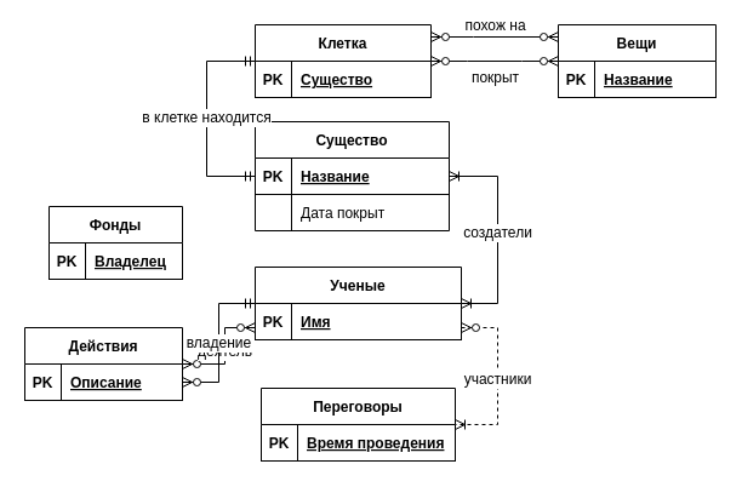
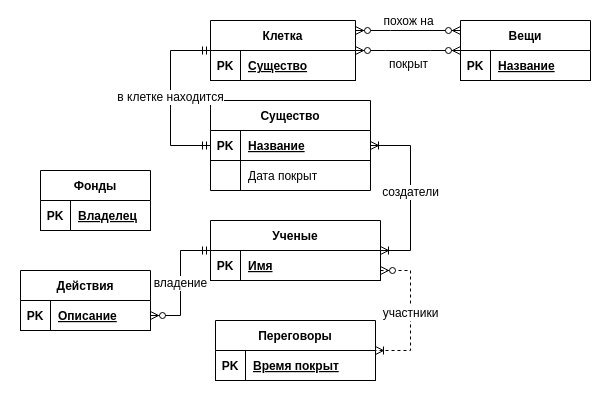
  <mxCell id="0" />
  <mxCell id="1" parent="0" />
  <mxCell id="2" value="Ученые" style="shape=table;startSize=30;container=1;collapsible=1;childLayout=tableLayout;fixedRows=1;rowLines=0;fontStyle=1;align=center;resizeLast=1;" parent="1" vertex="1"><mxGeometry x="210" y="220" width="170" height="60" as="geometry" /></mxCell>
  <mxCell id="3" value="" style="shape=tableRow;horizontal=0;startSize=0;swimlaneHead=0;swimlaneBody=0;fillColor=none;collapsible=0;dropTarget=0;points=[[0,0.5],[1,0.5]];portConstraint=eastwest;strokeColor=inherit;top=0;left=0;right=0;bottom=1;" parent="2" vertex="1"><mxGeometry y="30" width="170" height="30" as="geometry" /></mxCell>
  <mxCell id="4" value="PK" style="shape=partialRectangle;overflow=hidden;connectable=0;fillColor=none;strokeColor=inherit;top=0;left=0;bottom=0;right=0;fontStyle=1;" parent="3" vertex="1"><mxGeometry width="30" height="30" as="geometry"><mxRectangle width="30" height="30" as="alternateBounds" /></mxGeometry></mxCell>
  <mxCell id="5" value="Имя" style="shape=partialRectangle;overflow=hidden;connectable=0;fillColor=none;align=left;strokeColor=inherit;top=0;left=0;bottom=0;right=0;spacingLeft=6;fontStyle=5;" parent="3" vertex="1"><mxGeometry x="30" width="140" height="30" as="geometry"><mxRectangle width="140" height="30" as="alternateBounds" /></mxGeometry></mxCell>
  <mxCell id="6" value="Существо" style="shape=table;startSize=30;container=1;collapsible=1;childLayout=tableLayout;fixedRows=1;rowLines=0;fontStyle=1;align=center;resizeLast=1;" parent="1" vertex="1"><mxGeometry x="210" y="100" width="160" height="90" as="geometry" /></mxCell>
  <mxCell id="7" value="" style="shape=tableRow;horizontal=0;startSize=0;swimlaneHead=0;swimlaneBody=0;fillColor=none;collapsible=0;dropTarget=0;points=[[0,0.5],[1,0.5]];portConstraint=eastwest;strokeColor=inherit;top=0;left=0;right=0;bottom=1;" parent="6" vertex="1"><mxGeometry y="30" width="160" height="30" as="geometry" /></mxCell>
  <mxCell id="8" value="PK" style="shape=partialRectangle;overflow=hidden;connectable=0;fillColor=none;strokeColor=inherit;top=0;left=0;bottom=0;right=0;fontStyle=1;" parent="7" vertex="1"><mxGeometry width="30" height="30" as="geometry"><mxRectangle width="30" height="30" as="alternateBounds" /></mxGeometry></mxCell>
  <mxCell id="9" value="Название" style="shape=partialRectangle;overflow=hidden;connectable=0;fillColor=none;align=left;strokeColor=inherit;top=0;left=0;bottom=0;right=0;spacingLeft=6;fontStyle=5;" parent="7" vertex="1"><mxGeometry x="30" width="130" height="30" as="geometry"><mxRectangle width="130" height="30" as="alternateBounds" /></mxGeometry></mxCell>
  <mxCell id="10" value="" style="shape=tableRow;horizontal=0;startSize=0;swimlaneHead=0;swimlaneBody=0;fillColor=none;collapsible=0;dropTarget=0;points=[[0,0.5],[1,0.5]];portConstraint=eastwest;strokeColor=inherit;top=0;left=0;right=0;bottom=0;" parent="6" vertex="1"><mxGeometry y="60" width="160" height="30" as="geometry" /></mxCell>
  <mxCell id="11" value="" style="shape=partialRectangle;overflow=hidden;connectable=0;fillColor=none;strokeColor=inherit;top=0;left=0;bottom=0;right=0;" parent="10" vertex="1"><mxGeometry width="30" height="30" as="geometry"><mxRectangle width="30" height="30" as="alternateBounds" /></mxGeometry></mxCell>
  <mxCell id="12" value="Дата покрыт" style="shape=partialRectangle;overflow=hidden;connectable=0;fillColor=none;align=left;strokeColor=inherit;top=0;left=0;bottom=0;right=0;spacingLeft=6;" parent="10" vertex="1"><mxGeometry x="30" width="130" height="30" as="geometry"><mxRectangle width="130" height="30" as="alternateBounds" /></mxGeometry></mxCell>
  <mxCell id="13" value="Клетка" style="shape=table;startSize=30;container=1;collapsible=1;childLayout=tableLayout;fixedRows=1;rowLines=0;fontStyle=1;align=center;resizeLast=1;" parent="1" vertex="1"><mxGeometry x="210" y="20" width="145" height="60" as="geometry" /></mxCell>
  <mxCell id="14" value="" style="shape=tableRow;horizontal=0;startSize=0;swimlaneHead=0;swimlaneBody=0;fillColor=none;collapsible=0;dropTarget=0;points=[[0,0.5],[1,0.5]];portConstraint=eastwest;strokeColor=inherit;top=0;left=0;right=0;bottom=1;" parent="13" vertex="1"><mxGeometry y="30" width="145" height="30" as="geometry" /></mxCell>
  <mxCell id="15" value="PK" style="shape=partialRectangle;overflow=hidden;connectable=0;fillColor=none;strokeColor=inherit;top=0;left=0;bottom=0;right=0;fontStyle=1;" parent="14" vertex="1"><mxGeometry width="30" height="30" as="geometry"><mxRectangle width="30" height="30" as="alternateBounds" /></mxGeometry></mxCell>
  <mxCell id="16" value="Существо" style="shape=partialRectangle;overflow=hidden;connectable=0;fillColor=none;align=left;strokeColor=inherit;top=0;left=0;bottom=0;right=0;spacingLeft=6;fontStyle=5;" parent="14" vertex="1"><mxGeometry x="30" width="115" height="30" as="geometry"><mxRectangle width="115" height="30" as="alternateBounds" /></mxGeometry></mxCell>
  <mxCell id="17" value="Переговоры" style="shape=table;startSize=30;container=1;collapsible=1;childLayout=tableLayout;fixedRows=1;rowLines=0;fontStyle=1;align=center;resizeLast=1;" parent="1" vertex="1"><mxGeometry x="215" y="320" width="160" height="60" as="geometry" /></mxCell>
  <mxCell id="18" value="" style="shape=tableRow;horizontal=0;startSize=0;swimlaneHead=0;swimlaneBody=0;fillColor=none;collapsible=0;dropTarget=0;points=[[0,0.5],[1,0.5]];portConstraint=eastwest;strokeColor=inherit;top=0;left=0;right=0;bottom=1;" parent="17" vertex="1"><mxGeometry y="30" width="160" height="30" as="geometry" /></mxCell>
  <mxCell id="19" value="PK" style="shape=partialRectangle;overflow=hidden;connectable=0;fillColor=none;strokeColor=inherit;top=0;left=0;bottom=0;right=0;fontStyle=1;" parent="18" vertex="1"><mxGeometry width="30" height="30" as="geometry"><mxRectangle width="30" height="30" as="alternateBounds" /></mxGeometry></mxCell>
- <mxCell id="20" value="Время проведения" style="shape=partialRectangle;overflow=hidden;connectable=0;fillColor=none;align=left;strokeColor=inherit;top=0;left=0;bottom=0;right=0;spacingLeft=6;fontStyle=5;" parent="18" vertex="1"><mxGeometry x="30" width="130" height="30" as="geometry"><mxRectangle width="130" height="30" as="alternateBounds" /></mxGeometry></mxCell>
+ <mxCell id="20" value="Время покрыт" style="shape=partialRectangle;overflow=hidden;connectable=0;fillColor=none;align=left;strokeColor=inherit;top=0;left=0;bottom=0;right=0;spacingLeft=6;fontStyle=5;" parent="18" vertex="1"><mxGeometry x="30" width="130" height="30" as="geometry"><mxRectangle width="130" height="30" as="alternateBounds" /></mxGeometry></mxCell>
  <mxCell id="21" value="Фонды" style="shape=table;startSize=30;container=1;collapsible=1;childLayout=tableLayout;fixedRows=1;rowLines=0;fontStyle=1;align=center;resizeLast=1;" parent="1" vertex="1"><mxGeometry x="40" y="170" width="110" height="60" as="geometry" /></mxCell>
  <mxCell id="22" value="" style="shape=tableRow;horizontal=0;startSize=0;swimlaneHead=0;swimlaneBody=0;fillColor=none;collapsible=0;dropTarget=0;points=[[0,0.5],[1,0.5]];portConstraint=eastwest;strokeColor=inherit;top=0;left=0;right=0;bottom=1;" parent="21" vertex="1"><mxGeometry y="30" width="110" height="30" as="geometry" /></mxCell>
  <mxCell id="23" value="PK" style="shape=partialRectangle;overflow=hidden;connectable=0;fillColor=none;strokeColor=inherit;top=0;left=0;bottom=0;right=0;fontStyle=1;" parent="22" vertex="1"><mxGeometry width="30" height="30" as="geometry"><mxRectangle width="30" height="30" as="alternateBounds" /></mxGeometry></mxCell>
  <mxCell id="24" value="Владелец" style="shape=partialRectangle;overflow=hidden;connectable=0;fillColor=none;align=left;strokeColor=inherit;top=0;left=0;bottom=0;right=0;spacingLeft=6;fontStyle=5;" parent="22" vertex="1"><mxGeometry x="30" width="80" height="30" as="geometry"><mxRectangle width="80" height="30" as="alternateBounds" /></mxGeometry></mxCell>
  <mxCell id="25" value="Действия" style="shape=table;startSize=30;container=1;collapsible=1;childLayout=tableLayout;fixedRows=1;rowLines=0;fontStyle=1;align=center;resizeLast=1;" parent="1" vertex="1"><mxGeometry x="20" y="270" width="130" height="60" as="geometry" /></mxCell>
  <mxCell id="26" value="" style="shape=tableRow;horizontal=0;startSize=0;swimlaneHead=0;swimlaneBody=0;fillColor=none;collapsible=0;dropTarget=0;points=[[0,0.5],[1,0.5]];portConstraint=eastwest;strokeColor=inherit;top=0;left=0;right=0;bottom=1;" parent="25" vertex="1"><mxGeometry y="30" width="130" height="30" as="geometry" /></mxCell>
  <mxCell id="27" value="PK" style="shape=partialRectangle;overflow=hidden;connectable=0;fillColor=none;strokeColor=inherit;top=0;left=0;bottom=0;right=0;fontStyle=1;" parent="26" vertex="1"><mxGeometry width="30" height="30" as="geometry"><mxRectangle width="30" height="30" as="alternateBounds" /></mxGeometry></mxCell>
  <mxCell id="28" value="Описание" style="shape=partialRectangle;overflow=hidden;connectable=0;fillColor=none;align=left;strokeColor=inherit;top=0;left=0;bottom=0;right=0;spacingLeft=6;fontStyle=5;" parent="26" vertex="1"><mxGeometry x="30" width="100" height="30" as="geometry"><mxRectangle width="100" height="30" as="alternateBounds" /></mxGeometry></mxCell>
  <mxCell id="29" value="Вещи" style="shape=table;startSize=30;container=1;collapsible=1;childLayout=tableLayout;fixedRows=1;rowLines=0;fontStyle=1;align=center;resizeLast=1;" parent="1" vertex="1"><mxGeometry x="460" y="20" width="130" height="60" as="geometry" /></mxCell>
  <mxCell id="30" value="" style="shape=tableRow;horizontal=0;startSize=0;swimlaneHead=0;swimlaneBody=0;fillColor=none;collapsible=0;dropTarget=0;points=[[0,0.5],[1,0.5]];portConstraint=eastwest;strokeColor=inherit;top=0;left=0;right=0;bottom=1;" parent="29" vertex="1"><mxGeometry y="30" width="130" height="30" as="geometry" /></mxCell>
  <mxCell id="31" value="PK" style="shape=partialRectangle;overflow=hidden;connectable=0;fillColor=none;strokeColor=inherit;top=0;left=0;bottom=0;right=0;fontStyle=1;" parent="30" vertex="1"><mxGeometry width="30" height="30" as="geometry"><mxRectangle width="30" height="30" as="alternateBounds" /></mxGeometry></mxCell>
  <mxCell id="32" value="Название" style="shape=partialRectangle;overflow=hidden;connectable=0;fillColor=none;align=left;strokeColor=inherit;top=0;left=0;bottom=0;right=0;spacingLeft=6;fontStyle=5;" parent="30" vertex="1"><mxGeometry x="30" width="100" height="30" as="geometry"><mxRectangle width="100" height="30" as="alternateBounds" /></mxGeometry></mxCell>
  <mxCell id="33" value="создатели" style="edgeStyle=entityRelationEdgeStyle;fontSize=12;html=1;endArrow=ERoneToMany;startArrow=ERoneToMany;rounded=0;" parent="1" source="2" target="6" edge="1"><mxGeometry width="100" height="100" relative="1" as="geometry"><mxPoint x="550" y="270" as="sourcePoint" /><mxPoint x="650" y="170" as="targetPoint" /></mxGeometry></mxCell>
  <mxCell id="34" value="в клетке находится" style="edgeStyle=orthogonalEdgeStyle;fontSize=12;html=1;endArrow=ERmandOne;startArrow=ERmandOne;rounded=0;" parent="1" source="6" target="13" edge="1"><mxGeometry width="100" height="100" relative="1" as="geometry"><mxPoint x="550" y="270" as="sourcePoint" /><mxPoint x="650" y="170" as="targetPoint" /><Array as="points"><mxPoint x="170" y="145" /><mxPoint x="170" y="50" /></Array></mxGeometry></mxCell>
  <mxCell id="35" value="участники" style="edgeStyle=orthogonalEdgeStyle;fontSize=12;html=1;endArrow=ERoneToMany;startArrow=ERzeroToMany;rounded=0;dashed=1;" parent="1" source="2" target="17" edge="1"><mxGeometry width="100" height="100" relative="1" as="geometry"><mxPoint x="360" y="280" as="sourcePoint" /><mxPoint x="460" y="180" as="targetPoint" /><Array as="points"><mxPoint x="410" y="270" /><mxPoint x="410" y="350" /></Array></mxGeometry></mxCell>
  <mxCell id="36" value="похож на" style="edgeStyle=orthogonalEdgeStyle;fontSize=12;html=1;endArrow=ERzeroToMany;endFill=1;startArrow=ERzeroToMany;rounded=0;verticalAlign=bottom;" parent="1" source="13" target="29" edge="1"><mxGeometry width="100" height="100" relative="1" as="geometry"><mxPoint x="450" y="130" as="sourcePoint" /><mxPoint x="550" y="30" as="targetPoint" /><Array as="points"><mxPoint x="390" y="30" /><mxPoint x="390" y="30" /></Array></mxGeometry></mxCell>
- <mxCell id="37" value="деятель" style="edgeStyle=orthogonalEdgeStyle;fontSize=12;html=1;endArrow=ERzeroToMany;endFill=1;startArrow=ERzeroToMany;rounded=0;" parent="1" source="25" target="2" edge="1"><mxGeometry width="100" height="100" relative="1" as="geometry"><mxPoint x="390" y="260" as="sourcePoint" /><mxPoint x="490" y="160" as="targetPoint" /><Array as="points"><mxPoint x="185" y="300" /><mxPoint x="185" y="270" /></Array></mxGeometry></mxCell>
  <mxCell id="38" value="покрыт" style="edgeStyle=entityRelationEdgeStyle;fontSize=12;html=1;endArrow=ERzeroToMany;endFill=1;startArrow=ERzeroToMany;rounded=0;verticalAlign=top;" parent="1" source="13" target="29" edge="1"><mxGeometry width="100" height="100" relative="1" as="geometry"><mxPoint x="365" y="60" as="sourcePoint" /><mxPoint x="440" y="60" as="targetPoint" /></mxGeometry></mxCell>
  <mxCell id="39" value="владение" style="edgeStyle=entityRelationEdgeStyle;fontSize=12;html=1;endArrow=ERzeroToMany;startArrow=ERmandOne;rounded=0;" edge="1" parent="1" source="2" target="28"><mxGeometry width="100" height="100" relative="1" as="geometry"><mxPoint x="160" y="270" as="sourcePoint" /><mxPoint x="260" y="170" as="targetPoint" /></mxGeometry></mxCell>
